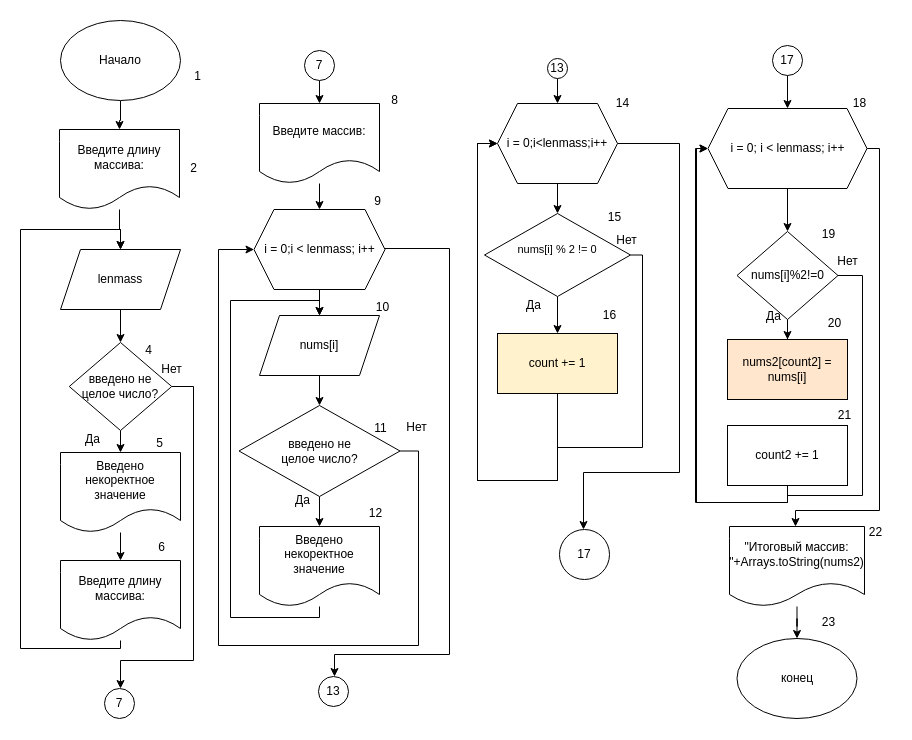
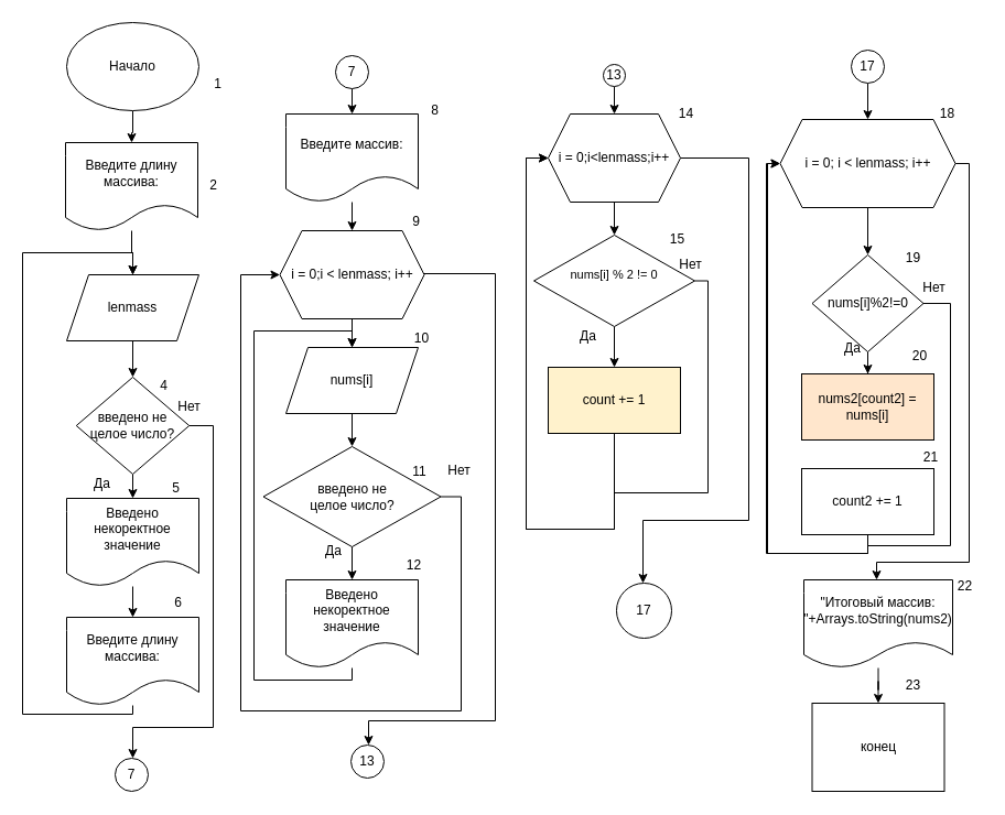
  <mxCell id="0" />
  <mxCell id="1" parent="0" />
  <mxCell id="2" value="" style="edgeStyle=orthogonalEdgeStyle;rounded=0;orthogonalLoop=1;jettySize=auto;html=1;" parent="1" source="3" target="10" edge="1"><mxGeometry relative="1" as="geometry" /></mxCell>
  <mxCell id="3" value="Начало" style="ellipse;whiteSpace=wrap;html=1;" parent="1" vertex="1"><mxGeometry x="60" y="20" width="120" height="80" as="geometry" /></mxCell>
  <mxCell id="4" style="edgeStyle=orthogonalEdgeStyle;rounded=0;orthogonalLoop=1;jettySize=auto;html=1;" parent="1" source="6" target="8" edge="1"><mxGeometry relative="1" as="geometry" /></mxCell>
  <mxCell id="5" style="edgeStyle=orthogonalEdgeStyle;rounded=0;orthogonalLoop=1;jettySize=auto;html=1;" parent="1" source="6" target="26" edge="1"><mxGeometry relative="1" as="geometry"><Array as="points"><mxPoint x="193" y="386" /><mxPoint x="193" y="660" /><mxPoint x="120" y="660" /></Array></mxGeometry></mxCell>
  <mxCell id="6" value="введено не&lt;div&gt;целое число?&lt;/div&gt;" style="rhombus;whiteSpace=wrap;html=1;" parent="1" vertex="1"><mxGeometry x="68.78" y="342" width="102.44" height="88" as="geometry" /></mxCell>
  <mxCell id="7" style="edgeStyle=orthogonalEdgeStyle;rounded=0;orthogonalLoop=1;jettySize=auto;html=1;" parent="1" source="8" target="67" edge="1"><mxGeometry relative="1" as="geometry" /></mxCell>
  <mxCell id="8" value="Введено некоректное значение" style="shape=document;whiteSpace=wrap;html=1;boundedLbl=1;" parent="1" vertex="1"><mxGeometry x="60" y="452" width="120" height="80" as="geometry" /></mxCell>
  <mxCell id="9" style="edgeStyle=orthogonalEdgeStyle;rounded=0;orthogonalLoop=1;jettySize=auto;html=1;" parent="1" source="10" target="12" edge="1"><mxGeometry relative="1" as="geometry" /></mxCell>
  <mxCell id="10" value="Введите длину массива:" style="shape=document;whiteSpace=wrap;html=1;boundedLbl=1;" parent="1" vertex="1"><mxGeometry x="59" y="129" width="120" height="80" as="geometry" /></mxCell>
  <mxCell id="11" style="edgeStyle=orthogonalEdgeStyle;rounded=0;orthogonalLoop=1;jettySize=auto;html=1;entryX=0.5;entryY=0;entryDx=0;entryDy=0;" parent="1" source="12" target="6" edge="1"><mxGeometry relative="1" as="geometry" /></mxCell>
  <mxCell id="12" value="lenmass" style="shape=parallelogram;perimeter=parallelogramPerimeter;whiteSpace=wrap;html=1;fixedSize=1;" parent="1" vertex="1"><mxGeometry x="60" y="249" width="120" height="60" as="geometry" /></mxCell>
  <mxCell id="13" value="" style="edgeStyle=orthogonalEdgeStyle;rounded=0;orthogonalLoop=1;jettySize=auto;html=1;" parent="1" source="14" target="32" edge="1"><mxGeometry relative="1" as="geometry" /></mxCell>
  <mxCell id="14" value="nums[i]" style="shape=parallelogram;perimeter=parallelogramPerimeter;whiteSpace=wrap;html=1;fixedSize=1;" parent="1" vertex="1"><mxGeometry x="259" y="315" width="120" height="60" as="geometry" /></mxCell>
  <mxCell id="15" value="" style="edgeStyle=orthogonalEdgeStyle;rounded=0;orthogonalLoop=1;jettySize=auto;html=1;" parent="1" source="16" target="29" edge="1"><mxGeometry relative="1" as="geometry" /></mxCell>
  <mxCell id="16" value="Введите массив:" style="shape=document;whiteSpace=wrap;html=1;boundedLbl=1;" parent="1" vertex="1"><mxGeometry x="259" y="103" width="120" height="80" as="geometry" /></mxCell>
  <mxCell id="17" value="" style="edgeStyle=orthogonalEdgeStyle;rounded=0;orthogonalLoop=1;jettySize=auto;html=1;" parent="1" source="19" target="22" edge="1"><mxGeometry relative="1" as="geometry" /></mxCell>
  <mxCell id="18" style="edgeStyle=orthogonalEdgeStyle;rounded=0;orthogonalLoop=1;jettySize=auto;html=1;" parent="1" source="19" target="54" edge="1"><mxGeometry relative="1" as="geometry"><Array as="points"><mxPoint x="679" y="143" /><mxPoint x="679" y="472" /><mxPoint x="583" y="472" /></Array></mxGeometry></mxCell>
  <mxCell id="19" value="i = 0;i&amp;lt;lenmass;i++" style="shape=hexagon;perimeter=hexagonPerimeter2;whiteSpace=wrap;html=1;fixedSize=1;" parent="1" vertex="1"><mxGeometry x="497" y="103" width="120" height="80" as="geometry" /></mxCell>
  <mxCell id="20" style="edgeStyle=orthogonalEdgeStyle;rounded=0;orthogonalLoop=1;jettySize=auto;html=1;entryX=0;entryY=0.5;entryDx=0;entryDy=0;" parent="1" source="22" target="19" edge="1"><mxGeometry relative="1" as="geometry"><Array as="points"><mxPoint x="642" y="255" /><mxPoint x="642" y="447" /><mxPoint x="557" y="447" /><mxPoint x="557" y="480" /><mxPoint x="477" y="480" /><mxPoint x="477" y="143" /></Array></mxGeometry></mxCell>
  <mxCell id="21" style="edgeStyle=orthogonalEdgeStyle;rounded=0;orthogonalLoop=1;jettySize=auto;html=1;" parent="1" source="22" target="24" edge="1"><mxGeometry relative="1" as="geometry" /></mxCell>
  <mxCell id="22" value="&lt;font style=&quot;font-size: 11px;&quot;&gt;nums[i] % 2 != 0&lt;/font&gt;&lt;div style=&quot;font-size: 11px;&quot;&gt;&lt;br&gt;&lt;/div&gt;" style="rhombus;whiteSpace=wrap;html=1;" parent="1" vertex="1"><mxGeometry x="484" y="213" width="146" height="83" as="geometry" /></mxCell>
  <mxCell id="23" style="edgeStyle=orthogonalEdgeStyle;rounded=0;orthogonalLoop=1;jettySize=auto;html=1;entryX=0;entryY=0.5;entryDx=0;entryDy=0;" parent="1" source="24" target="19" edge="1"><mxGeometry relative="1" as="geometry"><Array as="points"><mxPoint x="557" y="480" /><mxPoint x="477" y="480" /><mxPoint x="477" y="143" /></Array></mxGeometry></mxCell>
  <mxCell id="24" value="count += 1" style="rounded=0;whiteSpace=wrap;html=1;fillColor=#fff2cc;" parent="1" vertex="1"><mxGeometry x="497" y="333" width="120" height="60" as="geometry" /></mxCell>
- <mxCell id="25" value="конец" style="ellipse;whiteSpace=wrap;html=1;" parent="1" vertex="1"><mxGeometry x="736.5" y="638" width="120" height="80" as="geometry" /></mxCell>
+ <mxCell id="25" value="конец" style="whiteSpace=wrap;html=1;rounded=0;" parent="1" vertex="1"><mxGeometry x="736.5" y="638" width="120" height="80" as="geometry" /></mxCell>
  <mxCell id="26" value="7" style="ellipse;whiteSpace=wrap;html=1;aspect=fixed;" parent="1" vertex="1"><mxGeometry x="104" y="688" width="30" height="30" as="geometry" /></mxCell>
  <mxCell id="27" style="edgeStyle=orthogonalEdgeStyle;rounded=0;orthogonalLoop=1;jettySize=auto;html=1;" parent="1" source="29" target="35" edge="1"><mxGeometry relative="1" as="geometry"><Array as="points"><mxPoint x="449" y="248" /><mxPoint x="449" y="654" /><mxPoint x="334" y="654" /></Array></mxGeometry></mxCell>
  <mxCell id="28" value="" style="edgeStyle=orthogonalEdgeStyle;rounded=0;orthogonalLoop=1;jettySize=auto;html=1;" parent="1" source="29" target="14" edge="1"><mxGeometry relative="1" as="geometry" /></mxCell>
  <mxCell id="29" value="i = 0;i &amp;lt; lenmass; i++" style="shape=hexagon;perimeter=hexagonPerimeter2;whiteSpace=wrap;html=1;fixedSize=1;" parent="1" vertex="1"><mxGeometry x="253.5" y="209" width="131" height="80" as="geometry" /></mxCell>
  <mxCell id="30" value="" style="edgeStyle=orthogonalEdgeStyle;rounded=0;orthogonalLoop=1;jettySize=auto;html=1;" parent="1" source="32" target="34" edge="1"><mxGeometry relative="1" as="geometry" /></mxCell>
  <mxCell id="31" style="edgeStyle=orthogonalEdgeStyle;rounded=0;orthogonalLoop=1;jettySize=auto;html=1;entryX=0;entryY=0.5;entryDx=0;entryDy=0;" parent="1" source="32" target="29" edge="1"><mxGeometry relative="1" as="geometry"><Array as="points"><mxPoint x="418" y="450" /><mxPoint x="418" y="645" /><mxPoint x="218" y="645" /><mxPoint x="218" y="249" /></Array></mxGeometry></mxCell>
  <mxCell id="32" value="введено не&lt;div&gt;целое число?&lt;/div&gt;" style="rhombus;whiteSpace=wrap;html=1;" parent="1" vertex="1"><mxGeometry x="238.5" y="405" width="161" height="91" as="geometry" /></mxCell>
  <mxCell id="33" style="edgeStyle=orthogonalEdgeStyle;rounded=0;orthogonalLoop=1;jettySize=auto;html=1;entryX=0.5;entryY=0;entryDx=0;entryDy=0;" parent="1" source="34" target="14" edge="1"><mxGeometry relative="1" as="geometry"><Array as="points"><mxPoint x="319" y="617" /><mxPoint x="230" y="617" /><mxPoint x="230" y="300" /><mxPoint x="319" y="300" /></Array></mxGeometry></mxCell>
  <mxCell id="34" value="Введено некоректное значение" style="shape=document;whiteSpace=wrap;html=1;boundedLbl=1;" parent="1" vertex="1"><mxGeometry x="259" y="526" width="120" height="80" as="geometry" /></mxCell>
  <mxCell id="35" value="13" style="ellipse;whiteSpace=wrap;html=1;aspect=fixed;" parent="1" vertex="1"><mxGeometry x="318" y="676" width="30" height="30" as="geometry" /></mxCell>
  <mxCell id="36" value="" style="edgeStyle=orthogonalEdgeStyle;rounded=0;orthogonalLoop=1;jettySize=auto;html=1;" parent="1" source="37" target="19" edge="1"><mxGeometry relative="1" as="geometry" /></mxCell>
  <mxCell id="37" value="13" style="ellipse;whiteSpace=wrap;html=1;aspect=fixed;" parent="1" vertex="1"><mxGeometry x="547" y="58" width="20" height="20" as="geometry" /></mxCell>
  <mxCell id="38" value="1" style="text;html=1;align=center;verticalAlign=middle;resizable=0;points=[];autosize=1;strokeColor=none;fillColor=none;" parent="1" vertex="1"><mxGeometry x="184" y="63" width="25" height="26" as="geometry" /></mxCell>
  <mxCell id="39" value="2" style="text;html=1;align=center;verticalAlign=middle;resizable=0;points=[];autosize=1;strokeColor=none;fillColor=none;" parent="1" vertex="1"><mxGeometry x="180" y="155" width="25" height="26" as="geometry" /></mxCell>
  <mxCell id="40" value="4" style="text;html=1;align=center;verticalAlign=middle;resizable=0;points=[];autosize=1;strokeColor=none;fillColor=none;" parent="1" vertex="1"><mxGeometry x="135" y="337" width="25" height="26" as="geometry" /></mxCell>
  <mxCell id="41" value="5" style="text;html=1;align=center;verticalAlign=middle;resizable=0;points=[];autosize=1;strokeColor=none;fillColor=none;" parent="1" vertex="1"><mxGeometry x="146.22" y="430" width="25" height="26" as="geometry" /></mxCell>
  <mxCell id="42" value="6" style="text;html=1;align=center;verticalAlign=middle;resizable=0;points=[];autosize=1;strokeColor=none;fillColor=none;" parent="1" vertex="1"><mxGeometry x="160" y="578" width="25" height="26" as="geometry" /></mxCell>
  <mxCell id="43" value="9" style="text;html=1;align=center;verticalAlign=middle;resizable=0;points=[];autosize=1;strokeColor=none;fillColor=none;" parent="1" vertex="1"><mxGeometry x="364" y="188" width="25" height="26" as="geometry" /></mxCell>
  <mxCell id="44" value="10" style="text;html=1;align=center;verticalAlign=middle;resizable=0;points=[];autosize=1;strokeColor=none;fillColor=none;" parent="1" vertex="1"><mxGeometry x="366" y="294" width="31" height="26" as="geometry" /></mxCell>
  <mxCell id="45" value="11" style="text;html=1;align=center;verticalAlign=middle;resizable=0;points=[];autosize=1;strokeColor=none;fillColor=none;" parent="1" vertex="1"><mxGeometry x="364.5" y="415" width="30" height="26" as="geometry" /></mxCell>
  <mxCell id="46" value="12" style="text;html=1;align=center;verticalAlign=middle;resizable=0;points=[];autosize=1;strokeColor=none;fillColor=none;" parent="1" vertex="1"><mxGeometry x="359" y="500" width="31" height="26" as="geometry" /></mxCell>
  <mxCell id="47" value="14" style="text;html=1;align=center;verticalAlign=middle;resizable=0;points=[];autosize=1;strokeColor=none;fillColor=none;" parent="1" vertex="1"><mxGeometry x="606" y="90" width="31" height="26" as="geometry" /></mxCell>
  <mxCell id="48" value="15" style="text;html=1;align=center;verticalAlign=middle;resizable=0;points=[];autosize=1;strokeColor=none;fillColor=none;" parent="1" vertex="1"><mxGeometry x="598" y="204" width="31" height="26" as="geometry" /></mxCell>
- <mxCell id="49" value="16" style="text;html=1;align=center;verticalAlign=middle;resizable=0;points=[];autosize=1;strokeColor=none;fillColor=none;" parent="1" vertex="1"><mxGeometry x="593" y="302" width="31" height="26" as="geometry" /></mxCell>
  <mxCell id="50" value="Да" style="text;html=1;align=center;verticalAlign=middle;resizable=0;points=[];autosize=1;strokeColor=none;fillColor=none;" parent="1" vertex="1"><mxGeometry x="516" y="292" width="33" height="26" as="geometry" /></mxCell>
  <mxCell id="51" value="Нет" style="text;html=1;align=center;verticalAlign=middle;resizable=0;points=[];autosize=1;strokeColor=none;fillColor=none;" parent="1" vertex="1"><mxGeometry x="607" y="227" width="38" height="26" as="geometry" /></mxCell>
  <mxCell id="52" value="" style="edgeStyle=orthogonalEdgeStyle;rounded=0;orthogonalLoop=1;jettySize=auto;html=1;" parent="1" source="53" target="57" edge="1"><mxGeometry relative="1" as="geometry" /></mxCell>
  <mxCell id="53" value="17" style="ellipse;whiteSpace=wrap;html=1;aspect=fixed;" parent="1" vertex="1"><mxGeometry x="772" y="45" width="30" height="30" as="geometry" /></mxCell>
  <mxCell id="54" value="17" style="ellipse;whiteSpace=wrap;html=1;aspect=fixed;" parent="1" vertex="1"><mxGeometry x="559" y="529" width="50" height="50" as="geometry" /></mxCell>
  <mxCell id="55" value="" style="edgeStyle=orthogonalEdgeStyle;rounded=0;orthogonalLoop=1;jettySize=auto;html=1;" parent="1" source="57" target="71" edge="1"><mxGeometry relative="1" as="geometry" /></mxCell>
  <mxCell id="56" style="edgeStyle=orthogonalEdgeStyle;rounded=0;orthogonalLoop=1;jettySize=auto;html=1;" parent="1" source="57" target="61" edge="1"><mxGeometry relative="1" as="geometry"><Array as="points"><mxPoint x="879" y="148" /><mxPoint x="879" y="510" /><mxPoint x="795" y="510" /></Array></mxGeometry></mxCell>
  <mxCell id="57" value="i = 0; i &amp;lt; lenmass; i++" style="shape=hexagon;perimeter=hexagonPerimeter2;whiteSpace=wrap;html=1;fixedSize=1;" parent="1" vertex="1"><mxGeometry x="707.5" y="108" width="159" height="80" as="geometry" /></mxCell>
  <mxCell id="58" value="nums2[count2] = nums[i]" style="whiteSpace=wrap;html=1;fillColor=#ffe6cc;" parent="1" vertex="1"><mxGeometry x="727" y="339" width="120" height="60" as="geometry" /></mxCell>
  <mxCell id="59" value="19" style="text;html=1;align=center;verticalAlign=middle;resizable=0;points=[];autosize=1;strokeColor=none;fillColor=none;" parent="1" vertex="1"><mxGeometry x="812" y="221" width="31" height="26" as="geometry" /></mxCell>
  <mxCell id="60" value="" style="edgeStyle=orthogonalEdgeStyle;rounded=0;orthogonalLoop=1;jettySize=auto;html=1;" parent="1" source="61" target="25" edge="1"><mxGeometry relative="1" as="geometry" /></mxCell>
  <mxCell id="61" value="&quot;Итоговый массив: &quot;+Arrays.toString(nums2)" style="shape=document;whiteSpace=wrap;html=1;boundedLbl=1;" parent="1" vertex="1"><mxGeometry x="729" y="526" width="135" height="80" as="geometry" /></mxCell>
  <mxCell id="62" value="Да" style="text;html=1;align=center;verticalAlign=middle;resizable=0;points=[];autosize=1;strokeColor=none;fillColor=none;" parent="1" vertex="1"><mxGeometry x="75" y="426" width="33" height="26" as="geometry" /></mxCell>
  <mxCell id="63" value="Нет" style="text;html=1;align=center;verticalAlign=middle;resizable=0;points=[];autosize=1;strokeColor=none;fillColor=none;" parent="1" vertex="1"><mxGeometry x="152" y="356" width="38" height="26" as="geometry" /></mxCell>
  <mxCell id="64" value="Нет" style="text;html=1;align=center;verticalAlign=middle;resizable=0;points=[];autosize=1;strokeColor=none;fillColor=none;" parent="1" vertex="1"><mxGeometry x="397" y="414" width="38" height="26" as="geometry" /></mxCell>
  <mxCell id="65" value="Да" style="text;html=1;align=center;verticalAlign=middle;resizable=0;points=[];autosize=1;strokeColor=none;fillColor=none;" parent="1" vertex="1"><mxGeometry x="285" y="487" width="33" height="26" as="geometry" /></mxCell>
  <mxCell id="66" style="edgeStyle=orthogonalEdgeStyle;rounded=0;orthogonalLoop=1;jettySize=auto;html=1;entryX=0.5;entryY=0;entryDx=0;entryDy=0;" parent="1" source="67" target="12" edge="1"><mxGeometry relative="1" as="geometry"><Array as="points"><mxPoint x="120" y="648" /><mxPoint x="20" y="648" /><mxPoint x="20" y="229" /><mxPoint x="120" y="229" /></Array></mxGeometry></mxCell>
  <mxCell id="67" value="Введите длину массива:" style="shape=document;whiteSpace=wrap;html=1;boundedLbl=1;" parent="1" vertex="1"><mxGeometry x="60" y="560" width="120" height="80" as="geometry" /></mxCell>
  <mxCell id="68" value="6" style="text;html=1;align=center;verticalAlign=middle;resizable=0;points=[];autosize=1;strokeColor=none;fillColor=none;" parent="1" vertex="1"><mxGeometry x="148" y="534" width="25" height="26" as="geometry" /></mxCell>
  <mxCell id="69" style="edgeStyle=orthogonalEdgeStyle;rounded=0;orthogonalLoop=1;jettySize=auto;html=1;" parent="1" source="71" target="58" edge="1"><mxGeometry relative="1" as="geometry" /></mxCell>
  <mxCell id="70" style="edgeStyle=orthogonalEdgeStyle;rounded=0;orthogonalLoop=1;jettySize=auto;html=1;entryX=0;entryY=0.5;entryDx=0;entryDy=0;" parent="1" source="71" target="57" edge="1"><mxGeometry relative="1" as="geometry"><Array as="points"><mxPoint x="862" y="275" /><mxPoint x="862" y="495" /><mxPoint x="787" y="495" /><mxPoint x="787" y="502" /><mxPoint x="696" y="502" /><mxPoint x="696" y="148" /></Array></mxGeometry></mxCell>
  <mxCell id="71" value="nums[i]%2!=0" style="rhombus;whiteSpace=wrap;html=1;" parent="1" vertex="1"><mxGeometry x="736.5" y="231" width="101" height="88" as="geometry" /></mxCell>
  <mxCell id="72" style="edgeStyle=orthogonalEdgeStyle;rounded=0;orthogonalLoop=1;jettySize=auto;html=1;entryX=0;entryY=0.5;entryDx=0;entryDy=0;" parent="1" source="73" target="57" edge="1"><mxGeometry relative="1" as="geometry"><Array as="points"><mxPoint x="787" y="502" /><mxPoint x="695" y="502" /><mxPoint x="695" y="148" /></Array></mxGeometry></mxCell>
  <mxCell id="73" value="count2 += 1" style="whiteSpace=wrap;html=1;" parent="1" vertex="1"><mxGeometry x="727" y="425" width="120" height="60" as="geometry" /></mxCell>
  <mxCell id="74" value="18" style="text;html=1;align=center;verticalAlign=middle;resizable=0;points=[];autosize=1;strokeColor=none;fillColor=none;" parent="1" vertex="1"><mxGeometry x="843" y="90" width="31" height="26" as="geometry" /></mxCell>
  <mxCell id="75" value="20" style="text;html=1;align=center;verticalAlign=middle;resizable=0;points=[];autosize=1;strokeColor=none;fillColor=none;" parent="1" vertex="1"><mxGeometry x="818" y="310" width="31" height="26" as="geometry" /></mxCell>
  <mxCell id="76" value="21" style="text;html=1;align=center;verticalAlign=middle;resizable=0;points=[];autosize=1;strokeColor=none;fillColor=none;" parent="1" vertex="1"><mxGeometry x="828" y="402" width="31" height="26" as="geometry" /></mxCell>
  <mxCell id="77" value="22" style="text;html=1;align=center;verticalAlign=middle;resizable=0;points=[];autosize=1;strokeColor=none;fillColor=none;" parent="1" vertex="1"><mxGeometry x="859" y="519" width="31" height="26" as="geometry" /></mxCell>
  <mxCell id="78" value="23" style="text;html=1;align=center;verticalAlign=middle;resizable=0;points=[];autosize=1;strokeColor=none;fillColor=none;" parent="1" vertex="1"><mxGeometry x="812" y="609" width="31" height="26" as="geometry" /></mxCell>
  <mxCell id="79" value="Да" style="text;html=1;align=center;verticalAlign=middle;resizable=0;points=[];autosize=1;strokeColor=none;fillColor=none;" parent="1" vertex="1"><mxGeometry x="756" y="303" width="33" height="26" as="geometry" /></mxCell>
  <mxCell id="80" value="Нет" style="text;html=1;align=center;verticalAlign=middle;resizable=0;points=[];autosize=1;strokeColor=none;fillColor=none;" parent="1" vertex="1"><mxGeometry x="828" y="248" width="38" height="26" as="geometry" /></mxCell>
  <mxCell id="81" value="" style="edgeStyle=orthogonalEdgeStyle;rounded=0;orthogonalLoop=1;jettySize=auto;html=1;" parent="1" source="82" target="16" edge="1"><mxGeometry relative="1" as="geometry" /></mxCell>
  <mxCell id="82" value="7" style="ellipse;whiteSpace=wrap;html=1;aspect=fixed;" parent="1" vertex="1"><mxGeometry x="304" y="50" width="30" height="30" as="geometry" /></mxCell>
  <mxCell id="83" value="8" style="text;html=1;align=center;verticalAlign=middle;resizable=0;points=[];autosize=1;strokeColor=none;fillColor=none;" parent="1" vertex="1"><mxGeometry x="381" y="87" width="25" height="26" as="geometry" /></mxCell>
